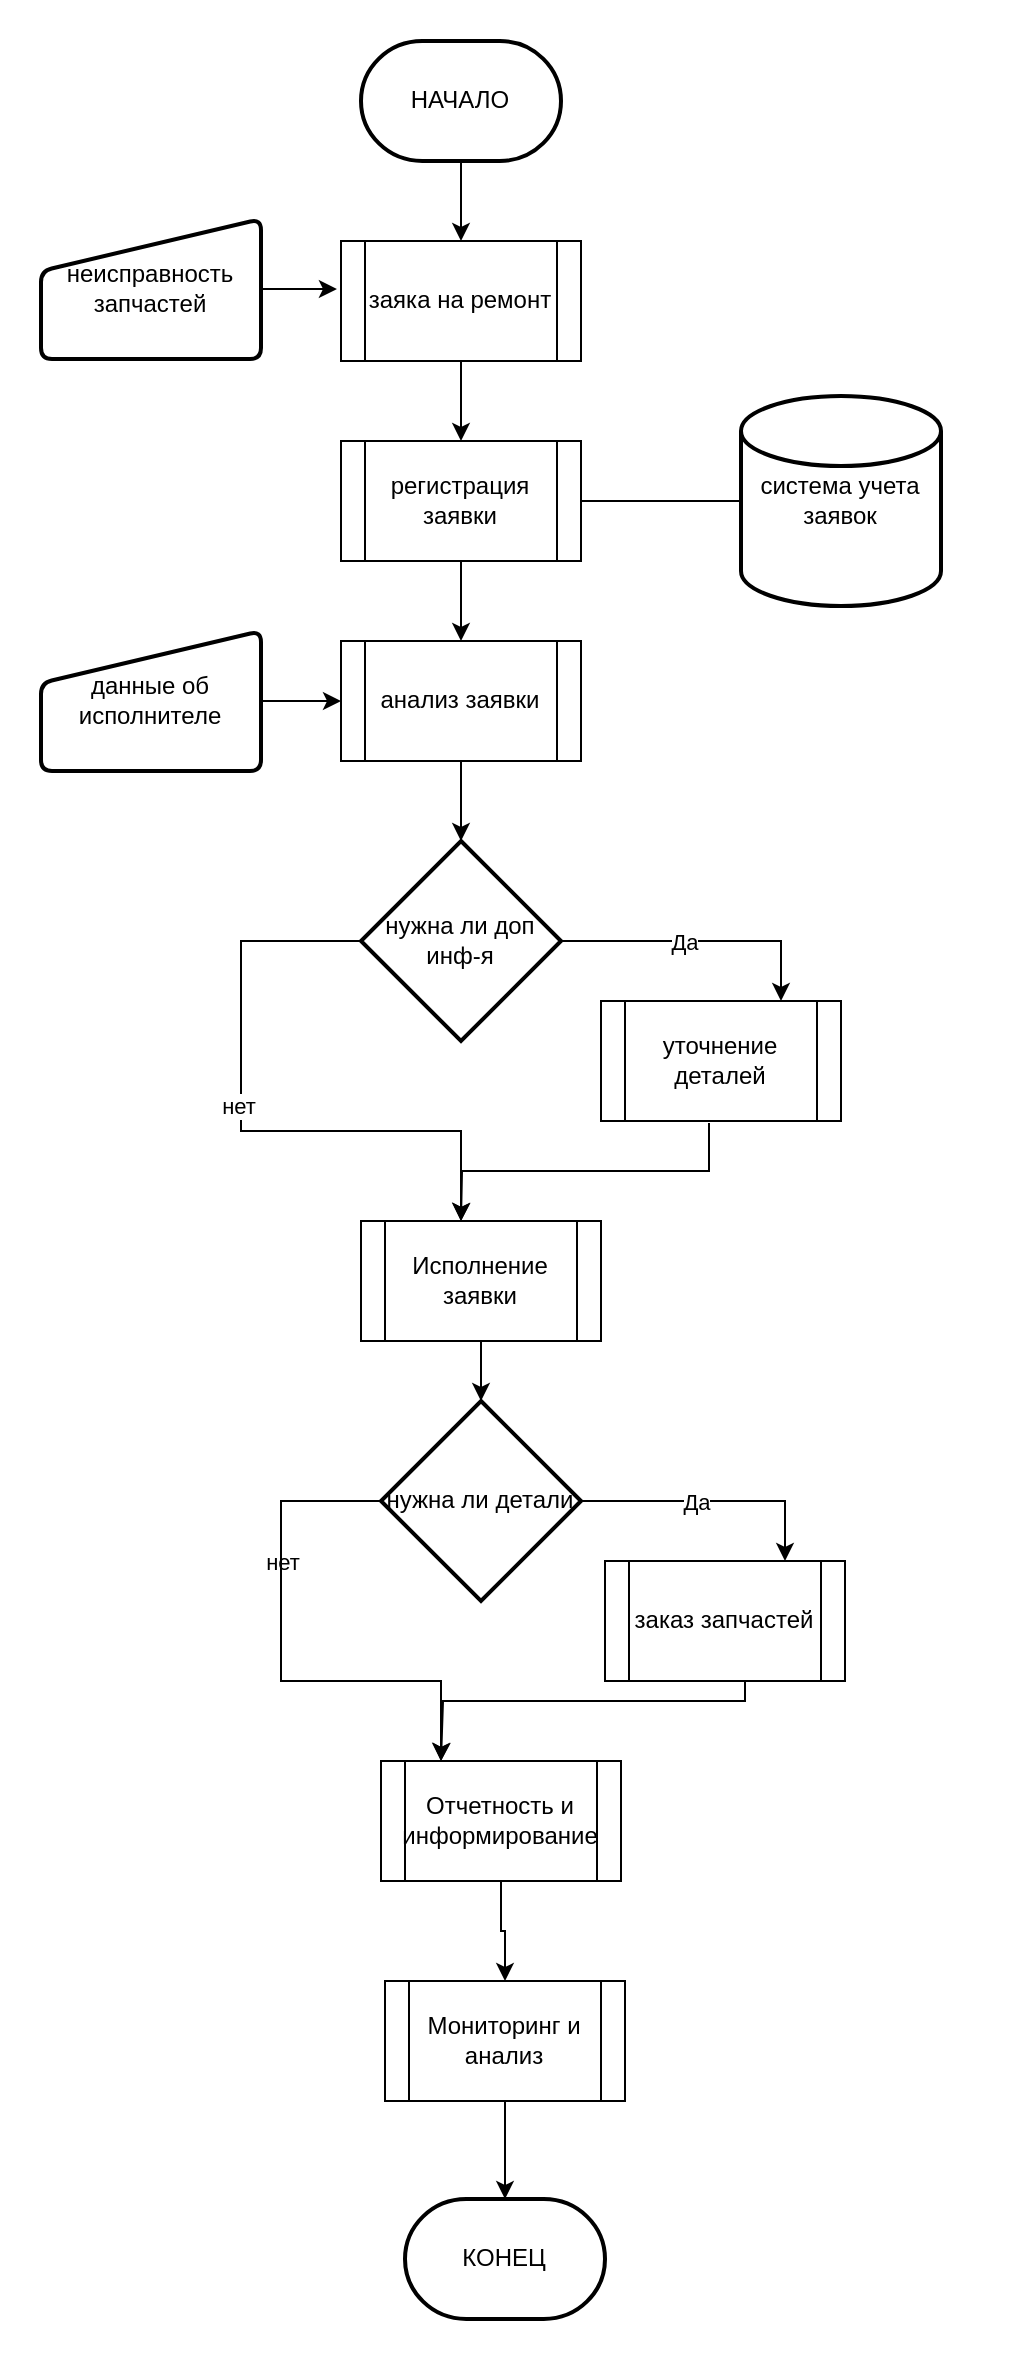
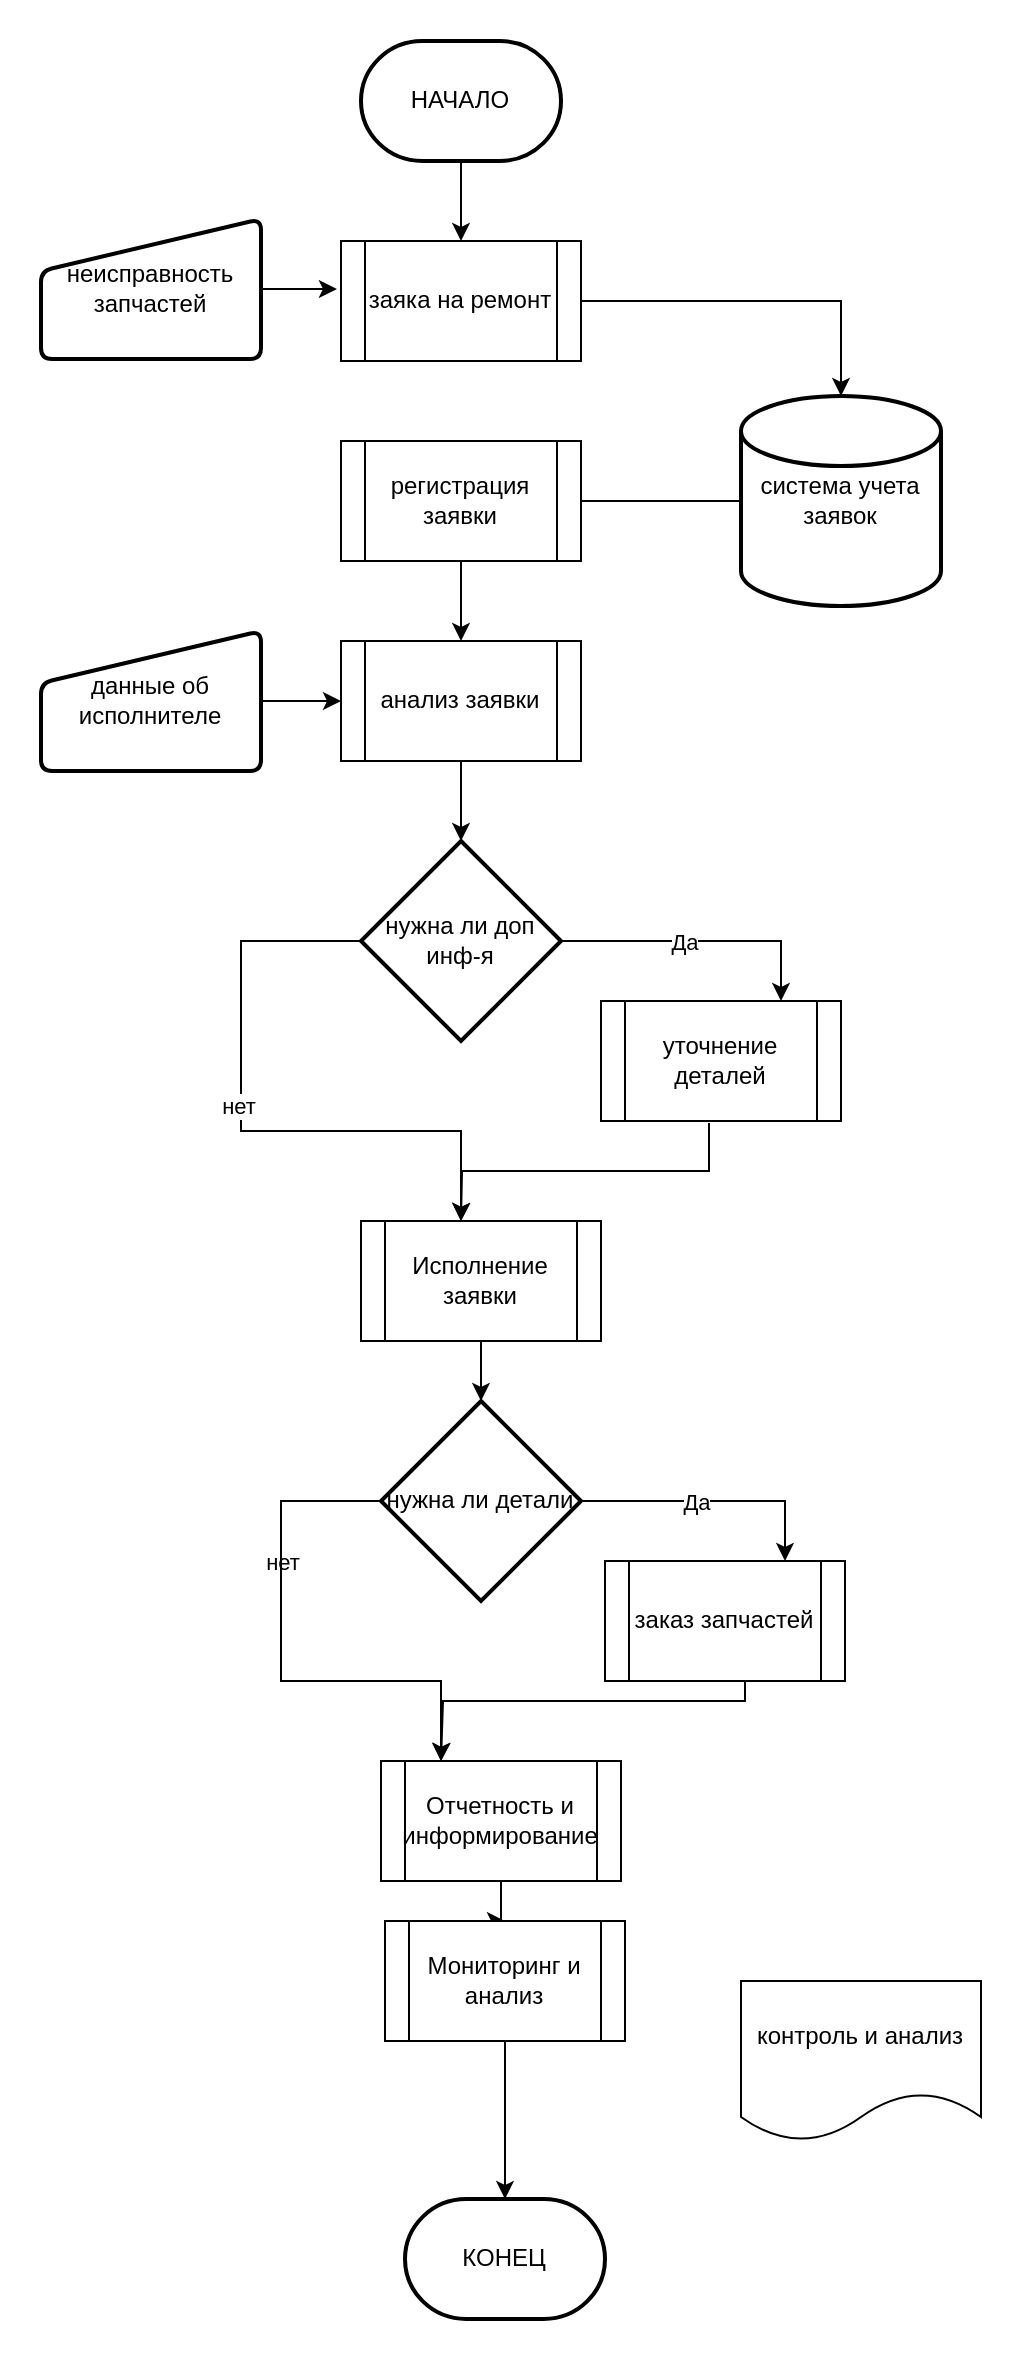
  <mxCell id="0" />
  <mxCell id="1" parent="0" />
  <mxCell id="2" style="edgeStyle=orthogonalEdgeStyle;rounded=0;orthogonalLoop=1;jettySize=auto;html=1;entryX=0.5;entryY=0;entryDx=0;entryDy=0;" edge="1" parent="1" source="3" target="6"><mxGeometry relative="1" as="geometry" /></mxCell>
  <mxCell id="3" value="НАЧАЛО" style="strokeWidth=2;html=1;shape=mxgraph.flowchart.terminator;whiteSpace=wrap;" vertex="1" parent="1"><mxGeometry x="180" y="20" width="100" height="60" as="geometry" /></mxCell>
  <mxCell id="4" value="неисправность запчастей" style="html=1;strokeWidth=2;shape=manualInput;whiteSpace=wrap;rounded=1;size=26;arcSize=11;" vertex="1" parent="1"><mxGeometry x="20" y="109" width="110" height="70" as="geometry" /></mxCell>
- <mxCell id="5" style="edgeStyle=orthogonalEdgeStyle;rounded=0;orthogonalLoop=1;jettySize=auto;html=1;entryX=0.5;entryY=0;entryDx=0;entryDy=0;" edge="1" parent="1" source="6" target="9"><mxGeometry relative="1" as="geometry" /></mxCell>
+ <mxCell id="5" style="edgeStyle=orthogonalEdgeStyle;rounded=0;orthogonalLoop=1;jettySize=auto;html=1;" edge="1" parent="1" source="6" target="10"><mxGeometry relative="1" as="geometry" /></mxCell>
  <mxCell id="6" value="заяка на ремонт" style="shape=process;whiteSpace=wrap;html=1;backgroundOutline=1;" vertex="1" parent="1"><mxGeometry x="170" y="120" width="120" height="60" as="geometry" /></mxCell>
  <mxCell id="7" style="edgeStyle=orthogonalEdgeStyle;rounded=0;orthogonalLoop=1;jettySize=auto;html=1;entryX=-0.017;entryY=0.4;entryDx=0;entryDy=0;entryPerimeter=0;" edge="1" parent="1" source="4" target="6"><mxGeometry relative="1" as="geometry" /></mxCell>
  <mxCell id="8" style="edgeStyle=orthogonalEdgeStyle;rounded=0;orthogonalLoop=1;jettySize=auto;html=1;entryX=0.5;entryY=0;entryDx=0;entryDy=0;" edge="1" parent="1" source="9" target="12"><mxGeometry relative="1" as="geometry" /></mxCell>
  <mxCell id="9" value="регистрация заявки" style="shape=process;whiteSpace=wrap;html=1;backgroundOutline=1;" vertex="1" parent="1"><mxGeometry x="170" y="220" width="120" height="60" as="geometry" /></mxCell>
  <mxCell id="10" value="система учета заявок" style="strokeWidth=2;html=1;shape=mxgraph.flowchart.database;whiteSpace=wrap;" vertex="1" parent="1"><mxGeometry x="370" y="197.5" width="100" height="105" as="geometry" /></mxCell>
  <mxCell id="11" style="edgeStyle=orthogonalEdgeStyle;rounded=0;orthogonalLoop=1;jettySize=auto;html=1;entryX=0;entryY=0.5;entryDx=0;entryDy=0;entryPerimeter=0;endArrow=none;" edge="1" parent="1" source="9" target="10"><mxGeometry relative="1" as="geometry" /></mxCell>
  <mxCell id="12" value="анализ заявки" style="shape=process;whiteSpace=wrap;html=1;backgroundOutline=1;" vertex="1" parent="1"><mxGeometry x="170" y="320" width="120" height="60" as="geometry" /></mxCell>
  <mxCell id="13" style="edgeStyle=orthogonalEdgeStyle;rounded=0;orthogonalLoop=1;jettySize=auto;html=1;entryX=0;entryY=0.5;entryDx=0;entryDy=0;" edge="1" parent="1" source="14" target="12"><mxGeometry relative="1" as="geometry" /></mxCell>
  <mxCell id="14" value="данные об исполнителе" style="html=1;strokeWidth=2;shape=manualInput;whiteSpace=wrap;rounded=1;size=26;arcSize=11;" vertex="1" parent="1"><mxGeometry x="20" y="315" width="110" height="70" as="geometry" /></mxCell>
  <mxCell id="15" style="edgeStyle=orthogonalEdgeStyle;rounded=0;orthogonalLoop=1;jettySize=auto;html=1;entryX=0.75;entryY=0;entryDx=0;entryDy=0;" edge="1" parent="1" source="19" target="22"><mxGeometry relative="1" as="geometry" /></mxCell>
  <mxCell id="16" value="Да" style="edgeLabel;html=1;align=center;verticalAlign=middle;resizable=0;points=[];" vertex="1" connectable="0" parent="15"><mxGeometry x="-0.135" relative="1" as="geometry"><mxPoint as="offset" /></mxGeometry></mxCell>
  <mxCell id="17" style="edgeStyle=orthogonalEdgeStyle;rounded=0;orthogonalLoop=1;jettySize=auto;html=1;" edge="1" parent="1" source="19"><mxGeometry relative="1" as="geometry"><mxPoint x="230" y="610" as="targetPoint" /><Array as="points"><mxPoint x="120" y="470" /><mxPoint x="120" y="565" /><mxPoint x="230" y="565" /></Array></mxGeometry></mxCell>
  <mxCell id="18" value="нет" style="edgeLabel;html=1;align=center;verticalAlign=middle;resizable=0;points=[];" vertex="1" connectable="0" parent="17"><mxGeometry x="-0.082" y="-2" relative="1" as="geometry"><mxPoint as="offset" /></mxGeometry></mxCell>
  <mxCell id="19" value="нужна ли доп инф-я" style="strokeWidth=2;html=1;shape=mxgraph.flowchart.decision;whiteSpace=wrap;" vertex="1" parent="1"><mxGeometry x="180" y="420" width="100" height="100" as="geometry" /></mxCell>
  <mxCell id="20" style="edgeStyle=orthogonalEdgeStyle;rounded=0;orthogonalLoop=1;jettySize=auto;html=1;entryX=0.5;entryY=0;entryDx=0;entryDy=0;entryPerimeter=0;" edge="1" parent="1" source="12" target="19"><mxGeometry relative="1" as="geometry" /></mxCell>
  <mxCell id="21" style="edgeStyle=orthogonalEdgeStyle;rounded=0;orthogonalLoop=1;jettySize=auto;html=1;exitX=0.45;exitY=1.017;exitDx=0;exitDy=0;exitPerimeter=0;" edge="1" parent="1" source="22"><mxGeometry relative="1" as="geometry"><mxPoint x="230" y="610" as="targetPoint" /></mxGeometry></mxCell>
  <mxCell id="22" value="уточнение деталей" style="shape=process;whiteSpace=wrap;html=1;backgroundOutline=1;" vertex="1" parent="1"><mxGeometry x="300" y="500" width="120" height="60" as="geometry" /></mxCell>
  <mxCell id="23" value="Исполнение заявки" style="shape=process;whiteSpace=wrap;html=1;backgroundOutline=1;" vertex="1" parent="1"><mxGeometry x="180" y="610" width="120" height="60" as="geometry" /></mxCell>
  <mxCell id="24" style="edgeStyle=orthogonalEdgeStyle;rounded=0;orthogonalLoop=1;jettySize=auto;html=1;entryX=0.75;entryY=0;entryDx=0;entryDy=0;" edge="1" parent="1" source="28" target="30"><mxGeometry relative="1" as="geometry" /></mxCell>
  <mxCell id="25" value="Да" style="edgeLabel;html=1;align=center;verticalAlign=middle;resizable=0;points=[];" vertex="1" connectable="0" parent="24"><mxGeometry x="-0.135" relative="1" as="geometry"><mxPoint as="offset" /></mxGeometry></mxCell>
  <mxCell id="26" value="нет" style="edgeLabel;html=1;align=center;verticalAlign=middle;resizable=0;points=[];" vertex="1" connectable="0" parent="1"><mxGeometry x="140" y="780" as="geometry" /></mxCell>
  <mxCell id="27" style="edgeStyle=orthogonalEdgeStyle;rounded=0;orthogonalLoop=1;jettySize=auto;html=1;" edge="1" parent="1" source="28"><mxGeometry relative="1" as="geometry"><mxPoint x="220" y="880" as="targetPoint" /><Array as="points"><mxPoint x="140" y="750" /><mxPoint x="140" y="840" /><mxPoint x="220" y="840" /></Array></mxGeometry></mxCell>
  <mxCell id="28" value="нужна ли детали" style="strokeWidth=2;html=1;shape=mxgraph.flowchart.decision;whiteSpace=wrap;" vertex="1" parent="1"><mxGeometry x="190" y="700" width="100" height="100" as="geometry" /></mxCell>
  <mxCell id="29" style="edgeStyle=orthogonalEdgeStyle;rounded=0;orthogonalLoop=1;jettySize=auto;html=1;" edge="1" parent="1" source="30"><mxGeometry relative="1" as="geometry"><mxPoint x="220" y="880" as="targetPoint" /><Array as="points"><mxPoint x="372" y="850" /><mxPoint x="221" y="850" /></Array></mxGeometry></mxCell>
  <mxCell id="30" value="заказ запчастей" style="shape=process;whiteSpace=wrap;html=1;backgroundOutline=1;" vertex="1" parent="1"><mxGeometry x="302" y="780" width="120" height="60" as="geometry" /></mxCell>
  <mxCell id="31" style="edgeStyle=orthogonalEdgeStyle;rounded=0;orthogonalLoop=1;jettySize=auto;html=1;entryX=0.5;entryY=0;entryDx=0;entryDy=0;entryPerimeter=0;" edge="1" parent="1" source="23" target="28"><mxGeometry relative="1" as="geometry" /></mxCell>
  <mxCell id="32" style="edgeStyle=orthogonalEdgeStyle;rounded=0;orthogonalLoop=1;jettySize=auto;html=1;entryX=0.5;entryY=0;entryDx=0;entryDy=0;" edge="1" parent="1" source="33" target="34"><mxGeometry relative="1" as="geometry" /></mxCell>
  <mxCell id="33" value="Отчетность и информирование" style="shape=process;whiteSpace=wrap;html=1;backgroundOutline=1;" vertex="1" parent="1"><mxGeometry x="190" y="880" width="120" height="60" as="geometry" /></mxCell>
- <mxCell id="34" value="Мониторинг и анализ" style="shape=process;whiteSpace=wrap;html=1;backgroundOutline=1;" vertex="1" parent="1"><mxGeometry x="192" y="990" width="120" height="60" as="geometry" /></mxCell>
+ <mxCell id="34" value="Мониторинг и анализ" style="shape=process;whiteSpace=wrap;html=1;backgroundOutline=1;" vertex="1" parent="1"><mxGeometry x="192" y="960" width="120" height="60" as="geometry" /></mxCell>
+ <mxCell id="35" value="контроль и анализ" style="shape=document;whiteSpace=wrap;html=1;boundedLbl=1;" vertex="1" parent="1"><mxGeometry x="370" y="990" width="120" height="80" as="geometry" /></mxCell>
  <mxCell id="36" value="КОНЕЦ" style="strokeWidth=2;html=1;shape=mxgraph.flowchart.terminator;whiteSpace=wrap;" vertex="1" parent="1"><mxGeometry x="202" y="1099" width="100" height="60" as="geometry" /></mxCell>
  <mxCell id="37" style="edgeStyle=orthogonalEdgeStyle;rounded=0;orthogonalLoop=1;jettySize=auto;html=1;entryX=0.5;entryY=0;entryDx=0;entryDy=0;entryPerimeter=0;" edge="1" parent="1" source="34" target="36"><mxGeometry relative="1" as="geometry" /></mxCell>
